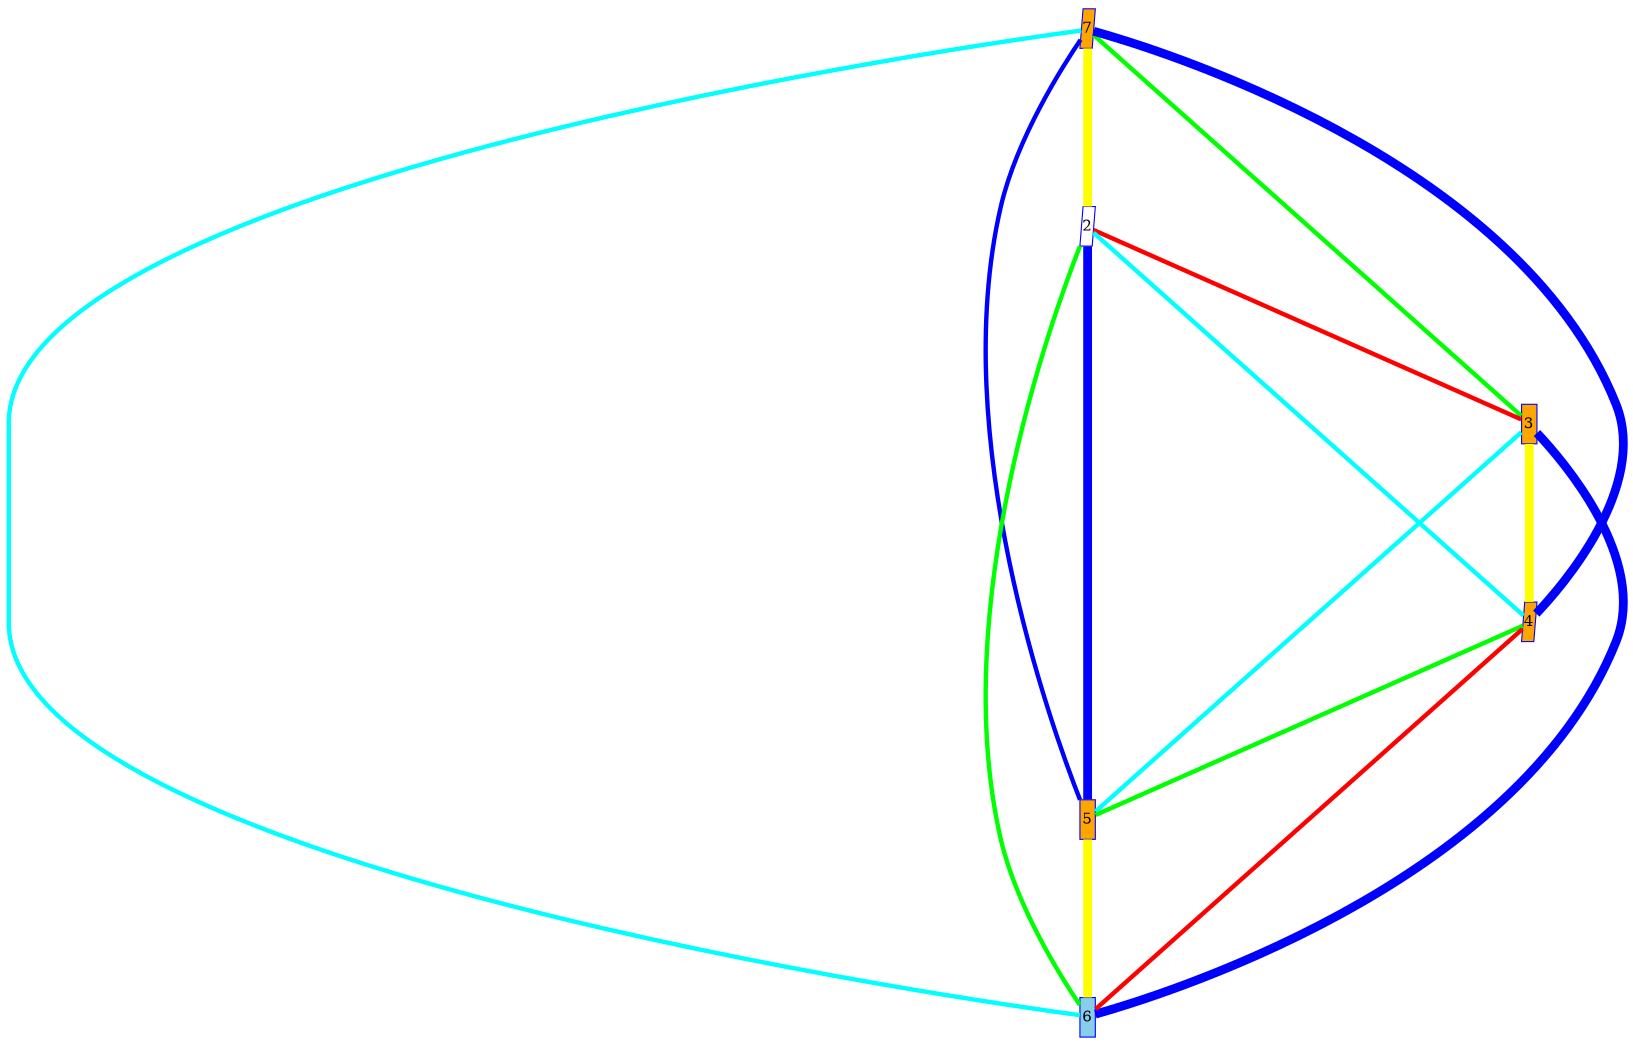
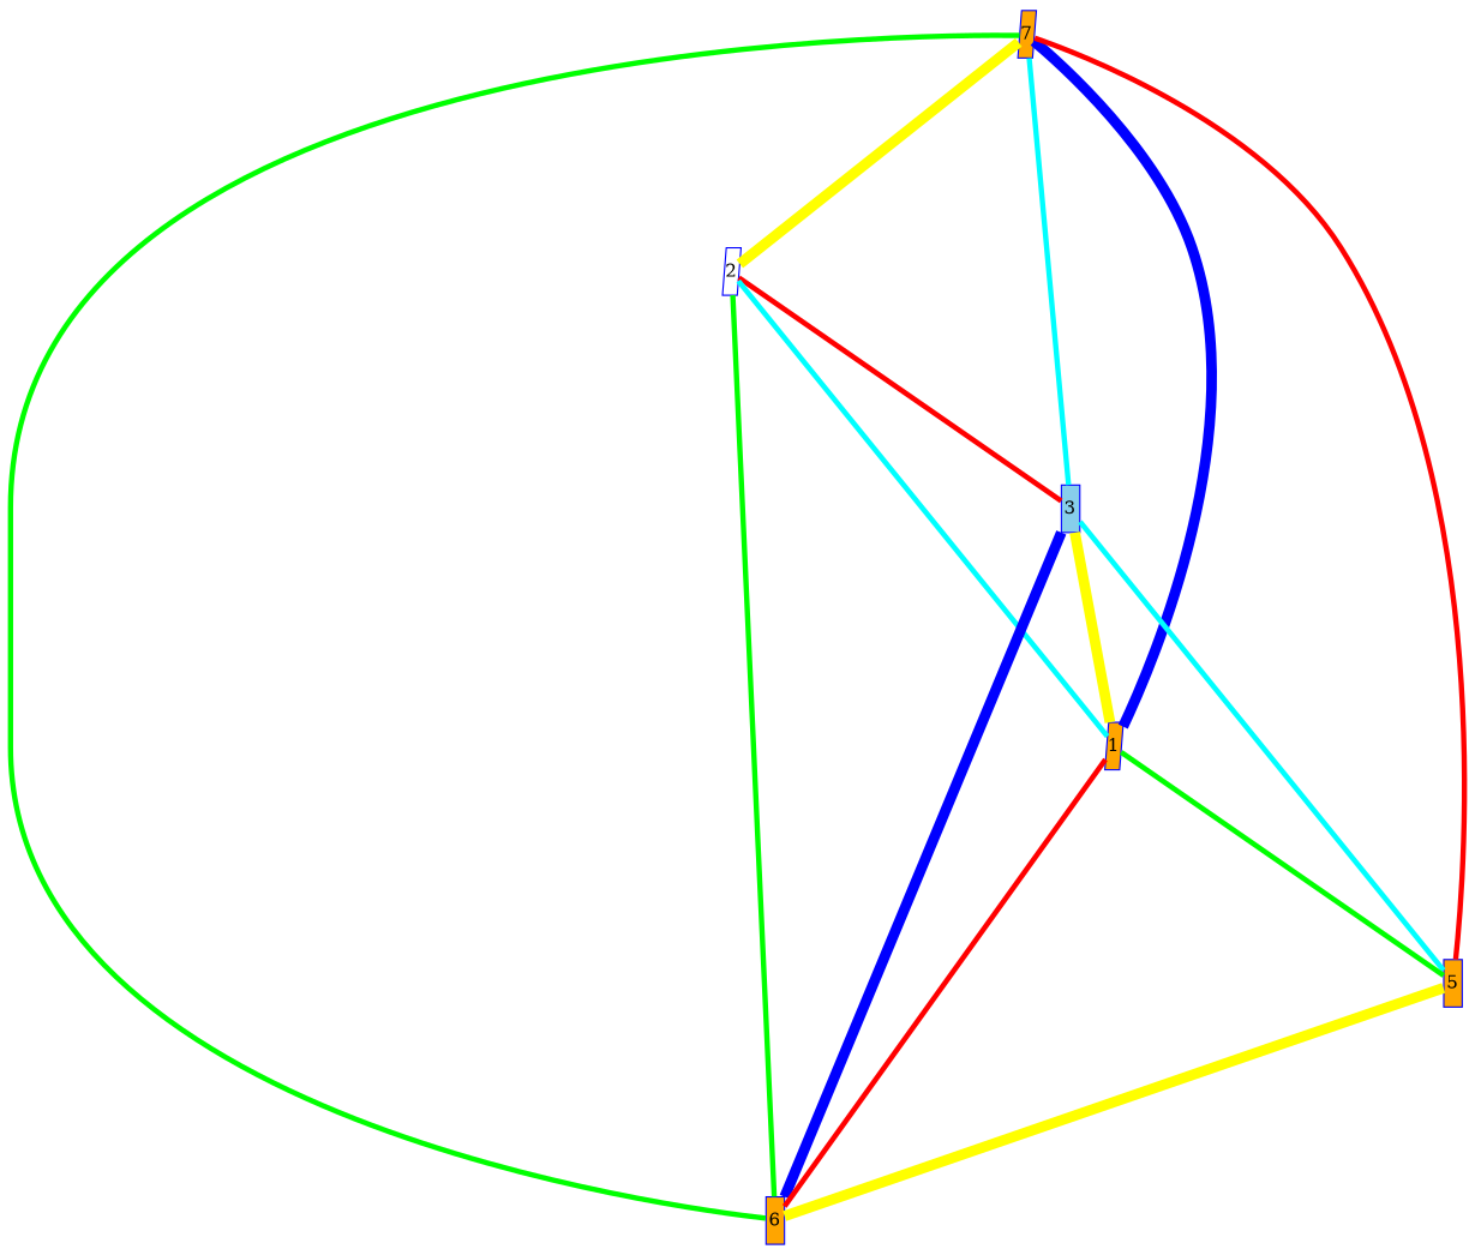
  graph {
    nodesep=2
    ranksep=2
    node [color=blue fillcolor=orange fixedsize=true shape=parallelogram style=filled]
    edge [color=yellow penwidth=4 style=solid]
    n1 [label=7 width=0.2]
    2 [fillcolor=white width=0.2]
-   3 [shape=box width=0.2]
-   4 [width=0.2]
+   3 [fillcolor=skyblue shape=box width=0.2]
+   4 [width=0.2 label=1]
    5 [shape=box width=0.2]
-   6 [fillcolor=skyblue shape=box width=0.2]
+   6 [shape=box width=0.2]
    n1 -- 2 [penwidth=8]
-   n1 -- 3 [color=green]
+   n1 -- 3 [color=cyan]
    n1 -- 4 [color=blue penwidth=8]
-   n1 -- 5 [color=blue]
-   n1 -- 6 [color=cyan]
+   n1 -- 5 [color=red]
+   n1 -- 6 [color=green]
    2 -- 3 [color=red]
    2 -- 4 [color=cyan]
-   2 -- 5 [color=blue penwidth=8]
    2 -- 6 [color=green]
    3 -- 4 [penwidth=8]
    3 -- 5 [color=cyan]
    3 -- 6 [color=blue penwidth=8]
    4 -- 5 [color=green]
    4 -- 6 [color=red]
    5 -- 6 [penwidth=8]
  }
